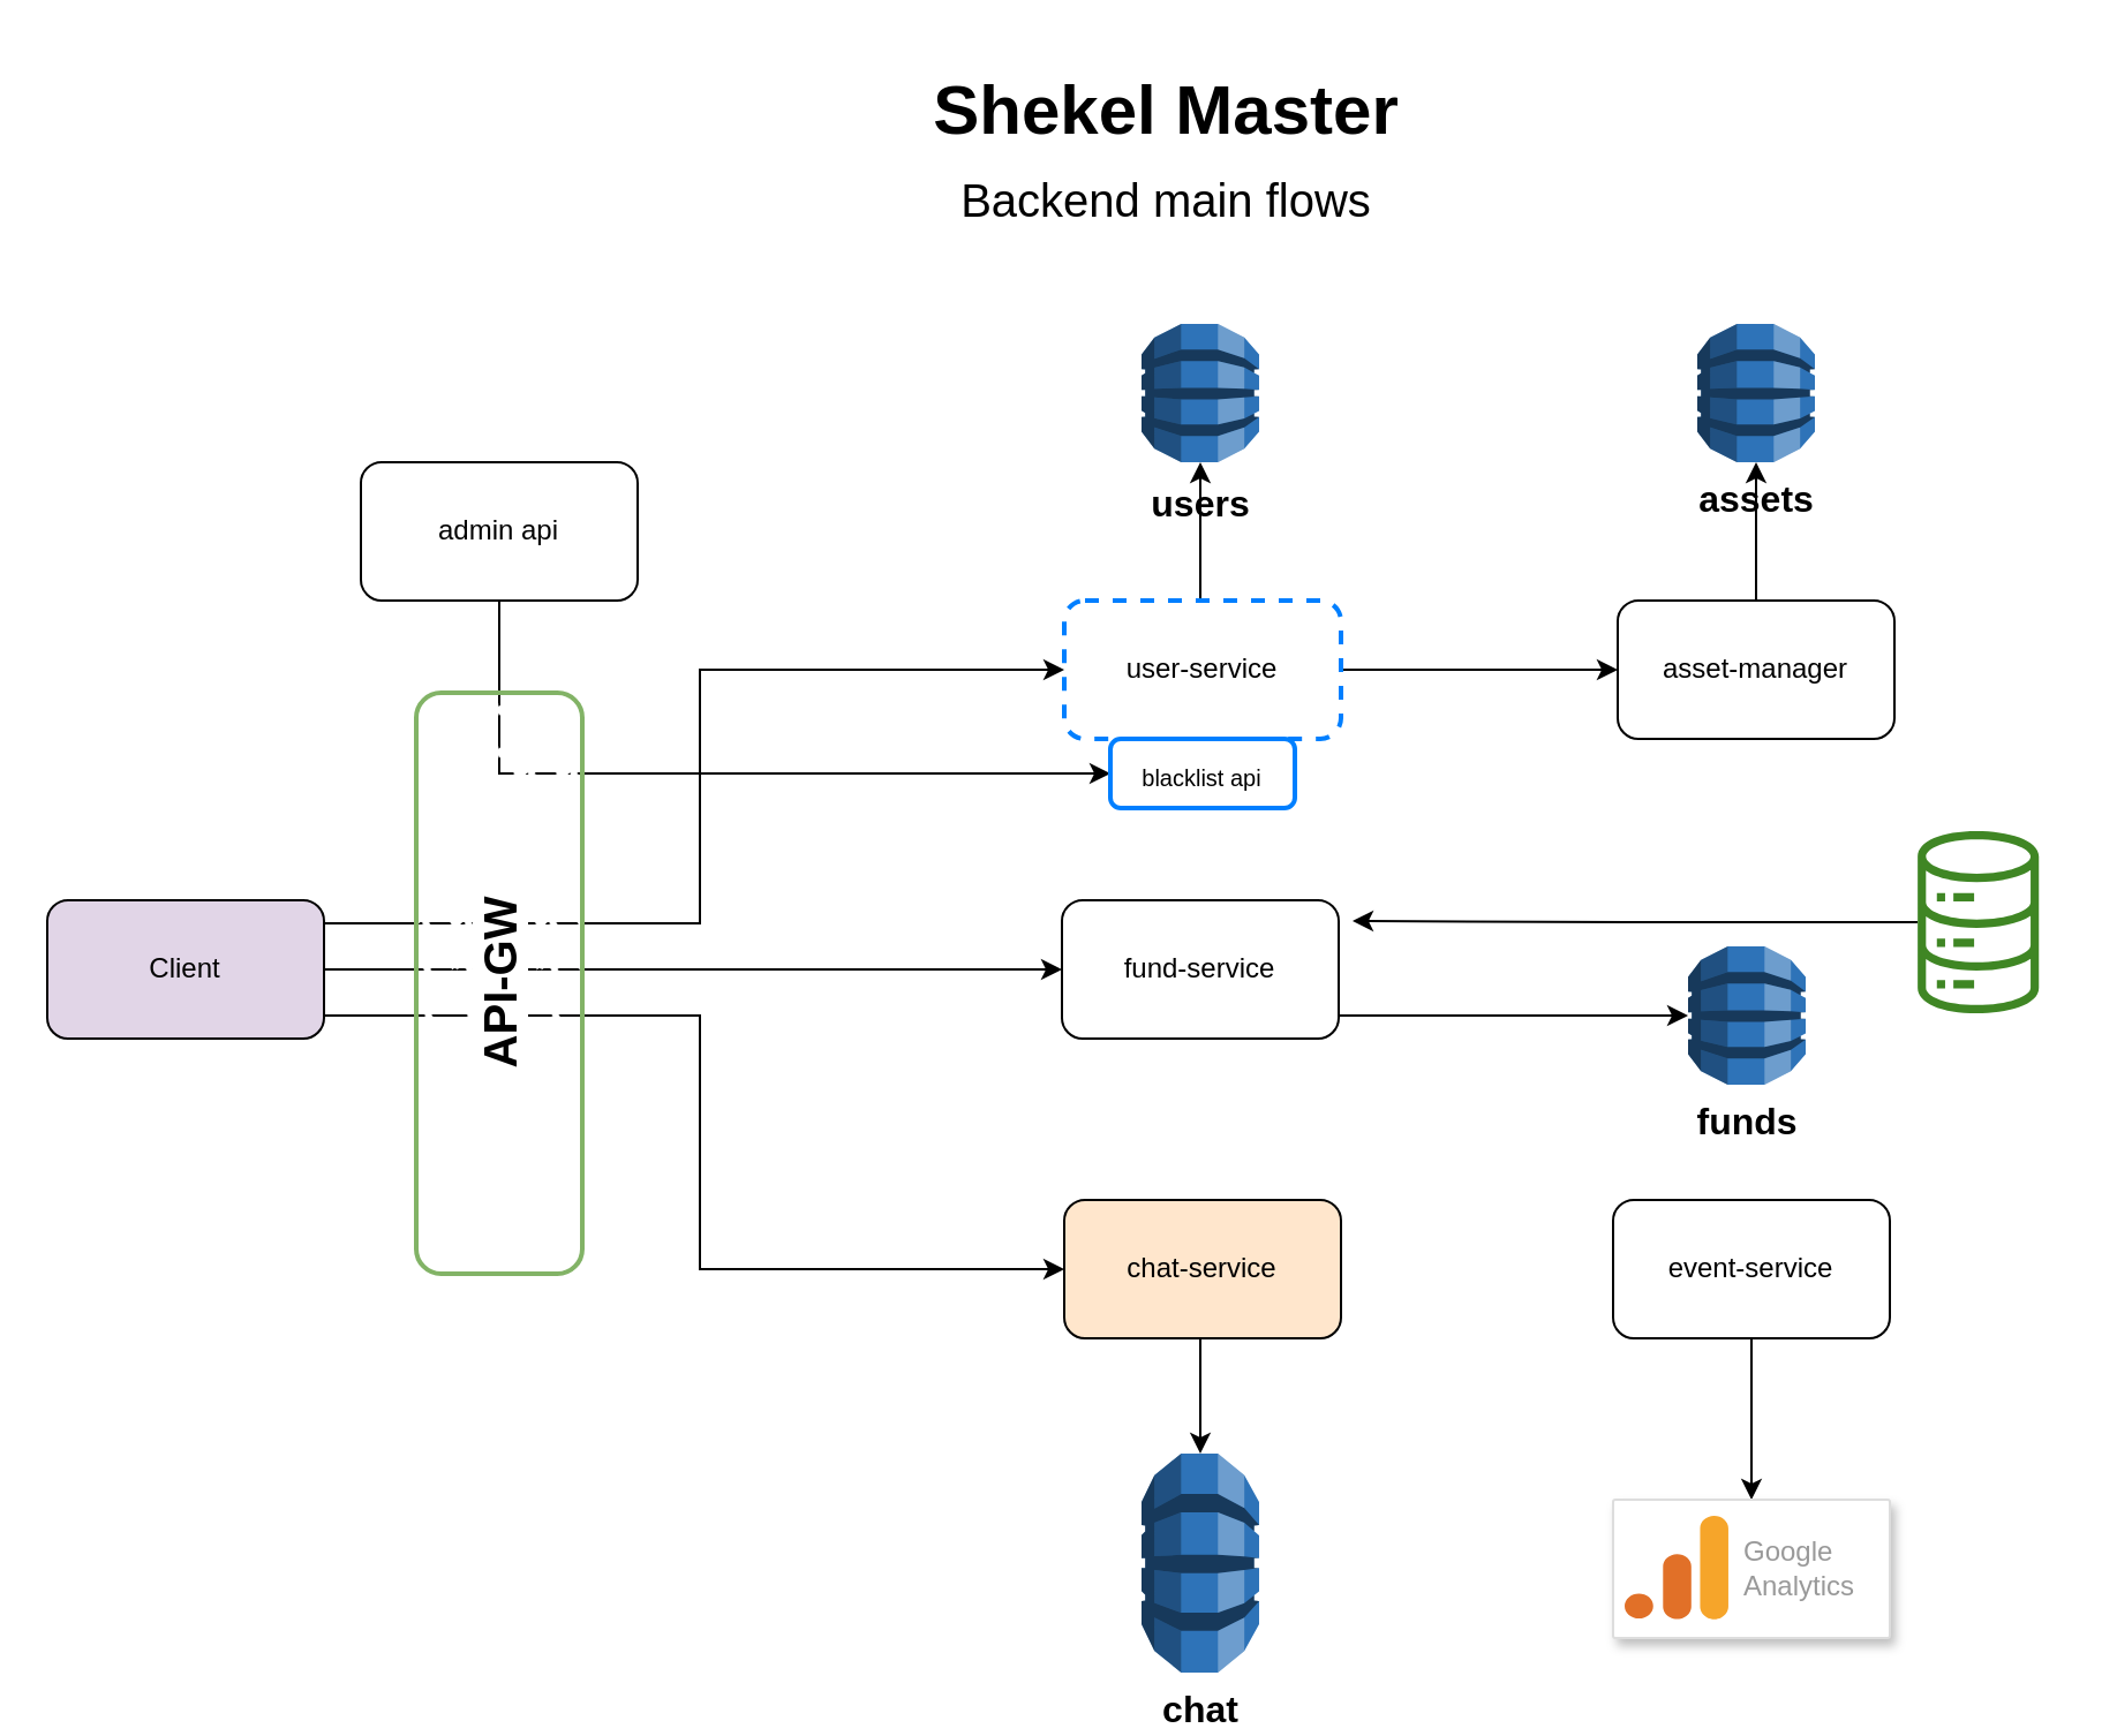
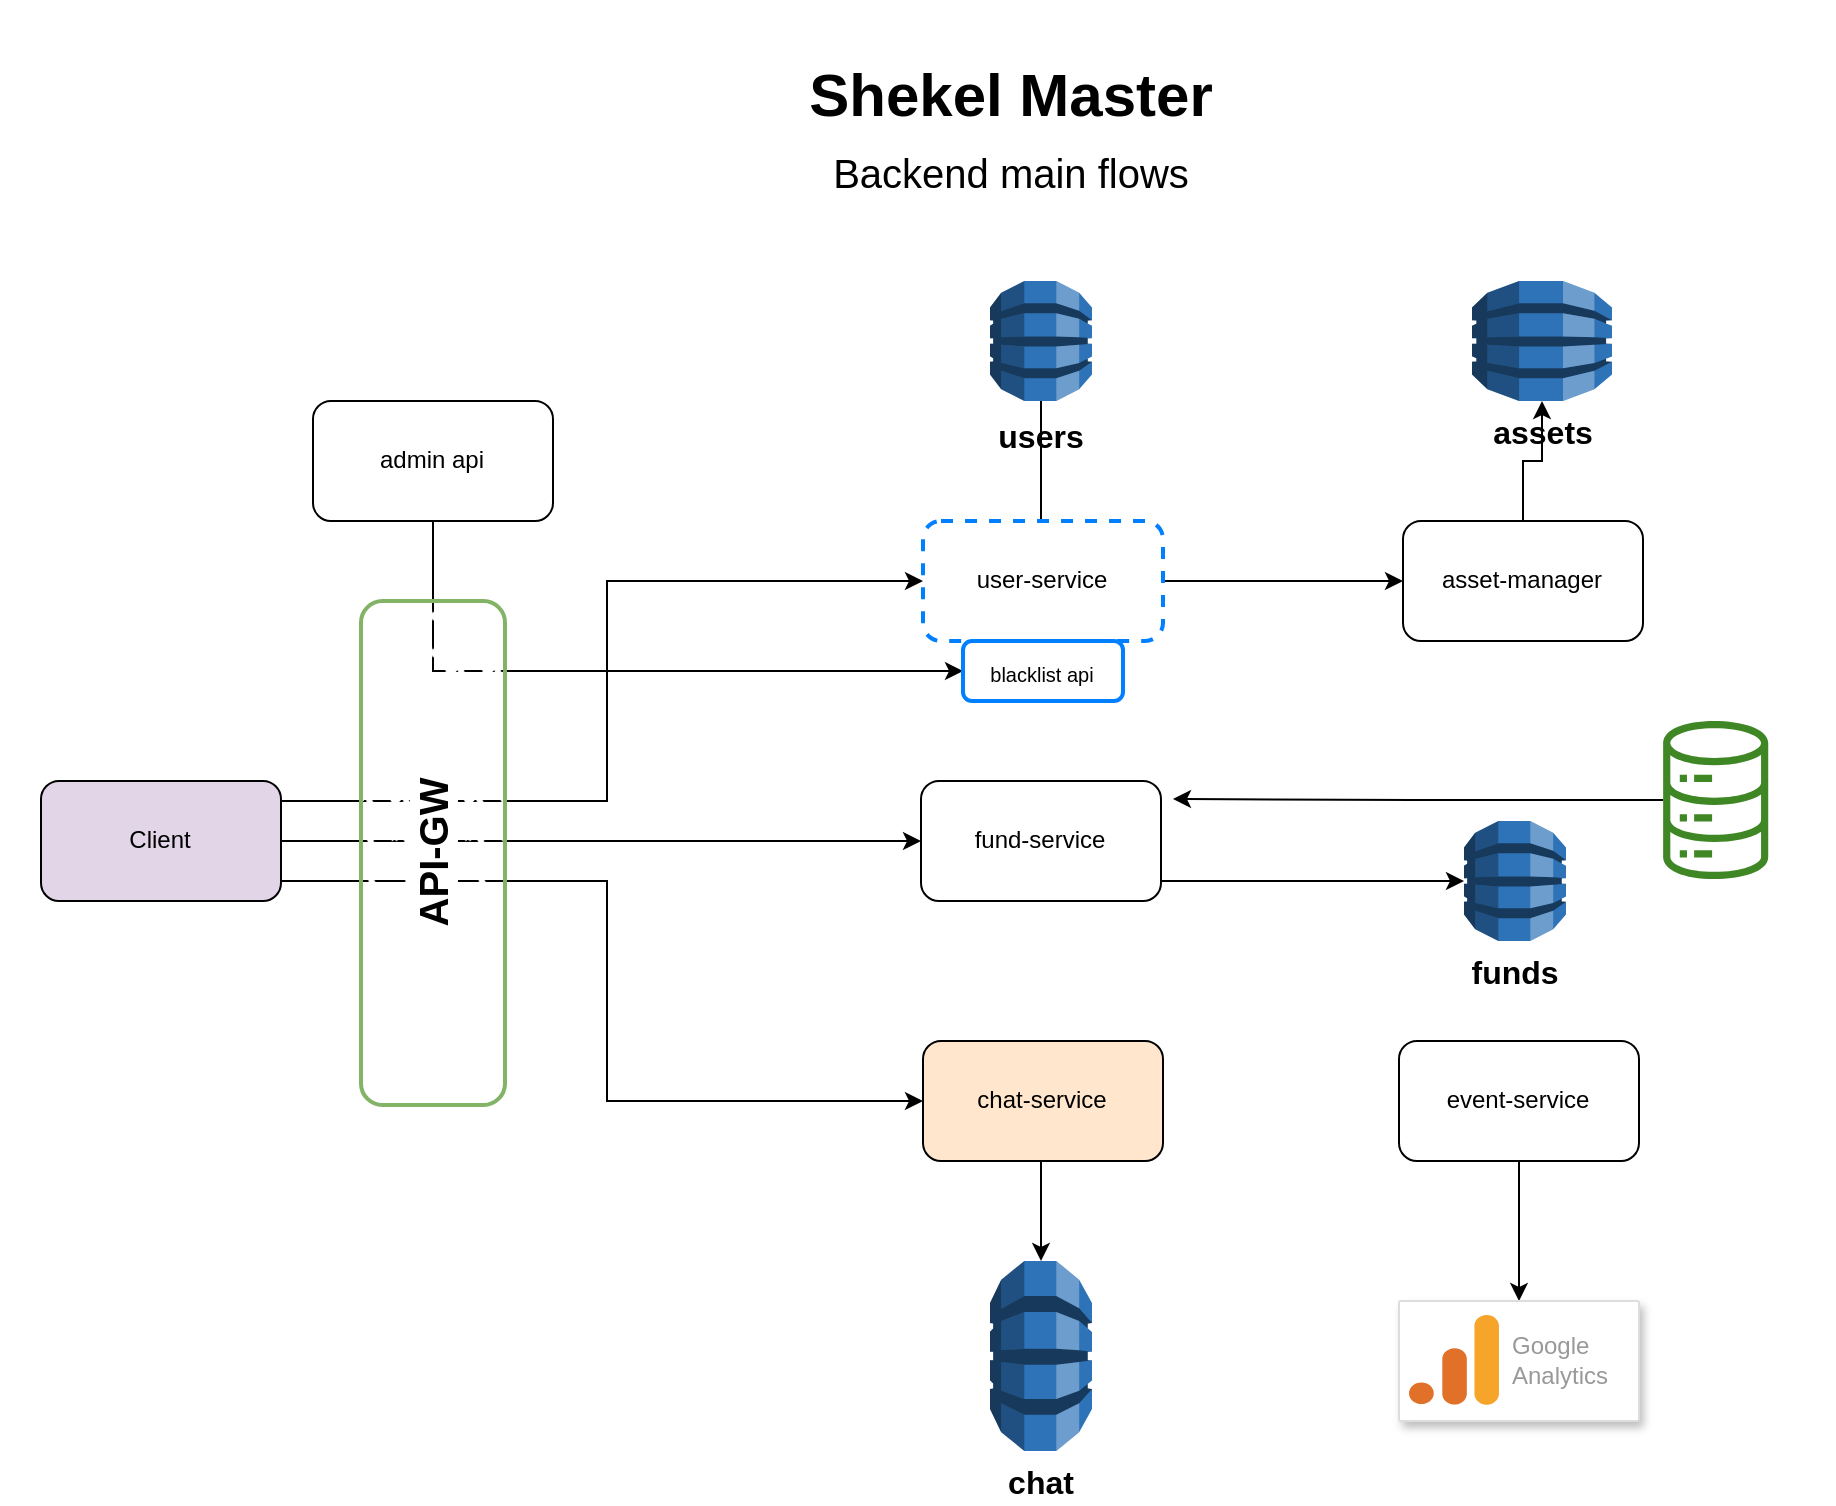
  <mxCell id="0" />
  <mxCell id="1" parent="0" />
  <mxCell id="2" style="edgeStyle=orthogonalEdgeStyle;rounded=0;orthogonalLoop=1;jettySize=auto;html=1;entryX=0;entryY=0.5;entryDx=0;entryDy=0;" edge="1" parent="1" source="5" target="17"><mxGeometry relative="1" as="geometry"><mxPoint x="435" y="420" as="targetPoint" /></mxGeometry></mxCell>
  <mxCell id="3" style="edgeStyle=orthogonalEdgeStyle;rounded=0;orthogonalLoop=1;jettySize=auto;html=1;entryX=0;entryY=0.5;entryDx=0;entryDy=0;" edge="1" parent="1" source="5" target="8"><mxGeometry relative="1" as="geometry"><Array as="points"><mxPoint x="303" y="400" /><mxPoint x="303" y="290" /></Array></mxGeometry></mxCell>
  <mxCell id="4" style="edgeStyle=orthogonalEdgeStyle;rounded=0;orthogonalLoop=1;jettySize=auto;html=1;entryX=0;entryY=0.5;entryDx=0;entryDy=0;" edge="1" parent="1" source="5" target="23"><mxGeometry relative="1" as="geometry"><Array as="points"><mxPoint x="303" y="440" /><mxPoint x="303" y="550" /></Array></mxGeometry></mxCell>
  <mxCell id="5" value="Client" style="rounded=1;whiteSpace=wrap;html=1;fillColor=#e1d5e7;" vertex="1" parent="1"><mxGeometry x="20" y="390" width="120" height="60" as="geometry" /></mxCell>
  <mxCell id="6" value="" style="edgeStyle=orthogonalEdgeStyle;rounded=0;orthogonalLoop=1;jettySize=auto;html=1;" edge="1" parent="1" source="8" target="10"><mxGeometry relative="1" as="geometry" /></mxCell>
- <mxCell id="7" style="edgeStyle=orthogonalEdgeStyle;rounded=0;orthogonalLoop=1;jettySize=auto;html=1;entryX=0.5;entryY=1;entryDx=0;entryDy=0;entryPerimeter=0;" edge="1" parent="1" source="8" target="24"><mxGeometry relative="1" as="geometry"><Array as="points"><mxPoint x="520" y="240" /><mxPoint x="520" y="240" /></Array></mxGeometry></mxCell>
+ <mxCell id="7" style="edgeStyle=orthogonalEdgeStyle;rounded=0;orthogonalLoop=1;jettySize=auto;html=1;entryX=0.5;entryY=1;entryDx=0;entryDy=0;entryPerimeter=0;endArrow=none;" edge="1" parent="1" source="8" target="24"><mxGeometry relative="1" as="geometry"><Array as="points"><mxPoint x="520" y="240" /><mxPoint x="520" y="240" /></Array></mxGeometry></mxCell>
  <mxCell id="8" value="user-service" style="rounded=1;whiteSpace=wrap;html=1;strokeColor=#007FFF;strokeWidth=2;dashed=1;" vertex="1" parent="1"><mxGeometry x="461" y="260" width="120" height="60" as="geometry" /></mxCell>
  <mxCell id="9" style="edgeStyle=orthogonalEdgeStyle;rounded=0;orthogonalLoop=1;jettySize=auto;html=1;entryX=0.5;entryY=1;entryDx=0;entryDy=0;entryPerimeter=0;" edge="1" parent="1" source="10" target="25"><mxGeometry relative="1" as="geometry" /></mxCell>
  <mxCell id="10" value="asset-manager" style="rounded=1;whiteSpace=wrap;html=1;" vertex="1" parent="1"><mxGeometry x="701" y="260" width="120" height="60" as="geometry" /></mxCell>
  <mxCell id="11" value="" style="edgeStyle=orthogonalEdgeStyle;rounded=0;orthogonalLoop=1;jettySize=auto;html=1;" edge="1" parent="1" source="12" target="18"><mxGeometry relative="1" as="geometry" /></mxCell>
  <mxCell id="12" value="event-service" style="rounded=1;whiteSpace=wrap;html=1;" vertex="1" parent="1"><mxGeometry x="699" y="520" width="120" height="60" as="geometry" /></mxCell>
  <mxCell id="13" style="edgeStyle=orthogonalEdgeStyle;rounded=0;orthogonalLoop=1;jettySize=auto;html=1;entryX=0;entryY=0.5;entryDx=0;entryDy=0;" edge="1" parent="1" source="14" target="27"><mxGeometry relative="1" as="geometry"><Array as="points"><mxPoint x="216" y="335" /></Array></mxGeometry></mxCell>
  <mxCell id="14" value="admin api" style="rounded=1;whiteSpace=wrap;html=1;" vertex="1" parent="1"><mxGeometry x="156" y="200" width="120" height="60" as="geometry" /></mxCell>
  <mxCell id="15" value="&lt;span style=&quot;&quot;&gt;&lt;b&gt;&lt;font style=&quot;font-size: 20px;&quot;&gt;API-GW&lt;/font&gt;&lt;/b&gt;&lt;br&gt;&lt;/span&gt;" style="rounded=1;whiteSpace=wrap;html=1;strokeWidth=2;fontSize=12;rotation=-90;fillStyle=zigzag-line;fillColor=default;strokeColor=#82B366;shadow=0;glass=0;sketch=0;gradientColor=none;labelBackgroundColor=default;labelBorderColor=none;" vertex="1" parent="1"><mxGeometry x="90" y="390" width="252" height="72" as="geometry" /></mxCell>
  <mxCell id="16" style="edgeStyle=orthogonalEdgeStyle;rounded=0;orthogonalLoop=1;jettySize=auto;html=1;entryX=0;entryY=0.5;entryDx=0;entryDy=0;entryPerimeter=0;" edge="1" parent="1" source="17" target="28"><mxGeometry relative="1" as="geometry"><Array as="points"><mxPoint x="680" y="440" /><mxPoint x="680" y="440" /></Array></mxGeometry></mxCell>
  <mxCell id="17" value="fund-service" style="rounded=1;whiteSpace=wrap;html=1;" vertex="1" parent="1"><mxGeometry x="460" y="390" width="120" height="60" as="geometry" /></mxCell>
  <mxCell id="18" value="" style="strokeColor=#dddddd;shadow=1;strokeWidth=1;rounded=1;absoluteArcSize=1;arcSize=2;" vertex="1" parent="1"><mxGeometry x="699" y="650" width="120" height="60" as="geometry" /></mxCell>
  <mxCell id="19" value="Google&#10;Analytics" style="sketch=0;dashed=0;connectable=0;html=1;fillColor=#5184F3;strokeColor=none;shape=mxgraph.gcp2.google_analytics;part=1;labelPosition=right;verticalLabelPosition=middle;align=left;verticalAlign=middle;spacingLeft=5;fontColor=#999999;fontSize=12;" vertex="1" parent="18"><mxGeometry width="45" height="45" relative="1" as="geometry"><mxPoint x="5" y="7" as="offset" /></mxGeometry></mxCell>
  <mxCell id="20" style="edgeStyle=orthogonalEdgeStyle;rounded=0;orthogonalLoop=1;jettySize=auto;html=1;entryX=1.05;entryY=0.15;entryDx=0;entryDy=0;entryPerimeter=0;" edge="1" parent="1" source="21" target="17"><mxGeometry relative="1" as="geometry" /></mxCell>
  <mxCell id="21" value="&lt;font style=&quot;font-size: 16px;&quot; color=&quot;#ffffff&quot;&gt;&lt;b&gt;GovernmentDB&lt;/b&gt;&lt;/font&gt;" style="sketch=0;outlineConnect=0;fontColor=#232F3E;gradientColor=none;fillColor=#3F8624;strokeColor=none;dashed=0;verticalLabelPosition=bottom;verticalAlign=top;align=center;html=1;fontSize=12;fontStyle=0;aspect=fixed;pointerEvents=1;shape=mxgraph.aws4.iot_analytics_data_store;" vertex="1" parent="1"><mxGeometry x="830" y="360" width="54.69" height="79" as="geometry" /></mxCell>
  <mxCell id="22" style="edgeStyle=orthogonalEdgeStyle;rounded=0;orthogonalLoop=1;jettySize=auto;html=1;entryX=0.5;entryY=0;entryDx=0;entryDy=0;entryPerimeter=0;" edge="1" parent="1" source="23" target="26"><mxGeometry relative="1" as="geometry"><Array as="points"><mxPoint x="520" y="590" /><mxPoint x="520" y="590" /></Array></mxGeometry></mxCell>
  <mxCell id="23" value="chat-service" style="rounded=1;whiteSpace=wrap;html=1;fillColor=#ffe6cc;" vertex="1" parent="1"><mxGeometry x="461" y="520" width="120" height="60" as="geometry" /></mxCell>
  <mxCell id="24" value="&lt;p style=&quot;text-align: right; line-height: 0%;&quot;&gt;&lt;b&gt;&lt;font style=&quot;font-size: 16px;&quot;&gt;users&lt;/font&gt;&lt;/b&gt;&lt;br&gt;&lt;/p&gt;" style="outlineConnect=0;dashed=0;verticalLabelPosition=bottom;verticalAlign=top;align=center;html=1;shape=mxgraph.aws3.dynamo_db;fillColor=#2E73B8;gradientColor=none;" vertex="1" parent="1"><mxGeometry x="494.5" y="140" width="51" height="60" as="geometry" /></mxCell>
- <mxCell id="25" value="&lt;font size=&quot;1&quot; style=&quot;&quot;&gt;&lt;b style=&quot;font-size: 16px;&quot;&gt;assets&lt;/b&gt;&lt;/font&gt;" style="outlineConnect=0;dashed=0;verticalLabelPosition=bottom;verticalAlign=top;align=center;html=1;shape=mxgraph.aws3.dynamo_db;fillColor=#2E73B8;gradientColor=none;" vertex="1" parent="1"><mxGeometry x="735.5" y="140" width="51" height="60" as="geometry" /></mxCell>
+ <mxCell id="25" value="&lt;font size=&quot;1&quot; style=&quot;&quot;&gt;&lt;b style=&quot;font-size: 16px;&quot;&gt;assets&lt;/b&gt;&lt;/font&gt;" style="outlineConnect=0;dashed=0;verticalLabelPosition=bottom;verticalAlign=top;align=center;html=1;shape=mxgraph.aws3.dynamo_db;fillColor=#2E73B8;gradientColor=none;" vertex="1" parent="1"><mxGeometry x="735.5" y="140" width="70" height="60" as="geometry" /></mxCell>
  <mxCell id="26" value="&lt;b&gt;&lt;font style=&quot;font-size: 16px;&quot;&gt;chat&lt;/font&gt;&lt;/b&gt;" style="outlineConnect=0;dashed=0;verticalLabelPosition=bottom;verticalAlign=top;align=center;html=1;shape=mxgraph.aws3.dynamo_db;fillColor=#2E73B8;gradientColor=none;" vertex="1" parent="1"><mxGeometry x="494.5" y="630" width="51" height="95" as="geometry" /></mxCell>
  <mxCell id="27" value="&lt;font size=&quot;1&quot;&gt;blacklist api&lt;/font&gt;" style="rounded=1;whiteSpace=wrap;html=1;strokeColor=#007FFF;strokeWidth=2;fontSize=15;glass=0;shadow=0;sketch=0;" vertex="1" parent="1"><mxGeometry x="481" y="320" width="80" height="30" as="geometry" /></mxCell>
  <mxCell id="28" value="&lt;b&gt;&lt;font style=&quot;font-size: 16px;&quot;&gt;funds&lt;/font&gt;&lt;/b&gt;" style="outlineConnect=0;dashed=0;verticalLabelPosition=bottom;verticalAlign=top;align=center;html=1;shape=mxgraph.aws3.dynamo_db;fillColor=#2E73B8;gradientColor=none;" vertex="1" parent="1"><mxGeometry x="731.5" y="410" width="51" height="60" as="geometry" /></mxCell>
  <mxCell id="29" value="&lt;font style=&quot;font-size: 20px;&quot;&gt;&lt;b style=&quot;font-size: 30px;&quot;&gt;Shekel Master&lt;/b&gt;&lt;br&gt;&lt;font style=&quot;font-size: 20px;&quot;&gt;Backend&amp;nbsp;&lt;/font&gt;&lt;/font&gt;&lt;font style=&quot;font-size: 20px;&quot;&gt;main flows&lt;/font&gt;&lt;font size=&quot;1&quot; style=&quot;&quot;&gt;&lt;b style=&quot;font-size: 30px;&quot;&gt;&lt;br&gt;&lt;/b&gt;&lt;/font&gt;" style="text;html=1;align=center;verticalAlign=middle;resizable=0;points=[];autosize=1;strokeColor=none;fillColor=none;" vertex="1" parent="1"><mxGeometry x="390" y="20" width="230" height="90" as="geometry" /></mxCell>
